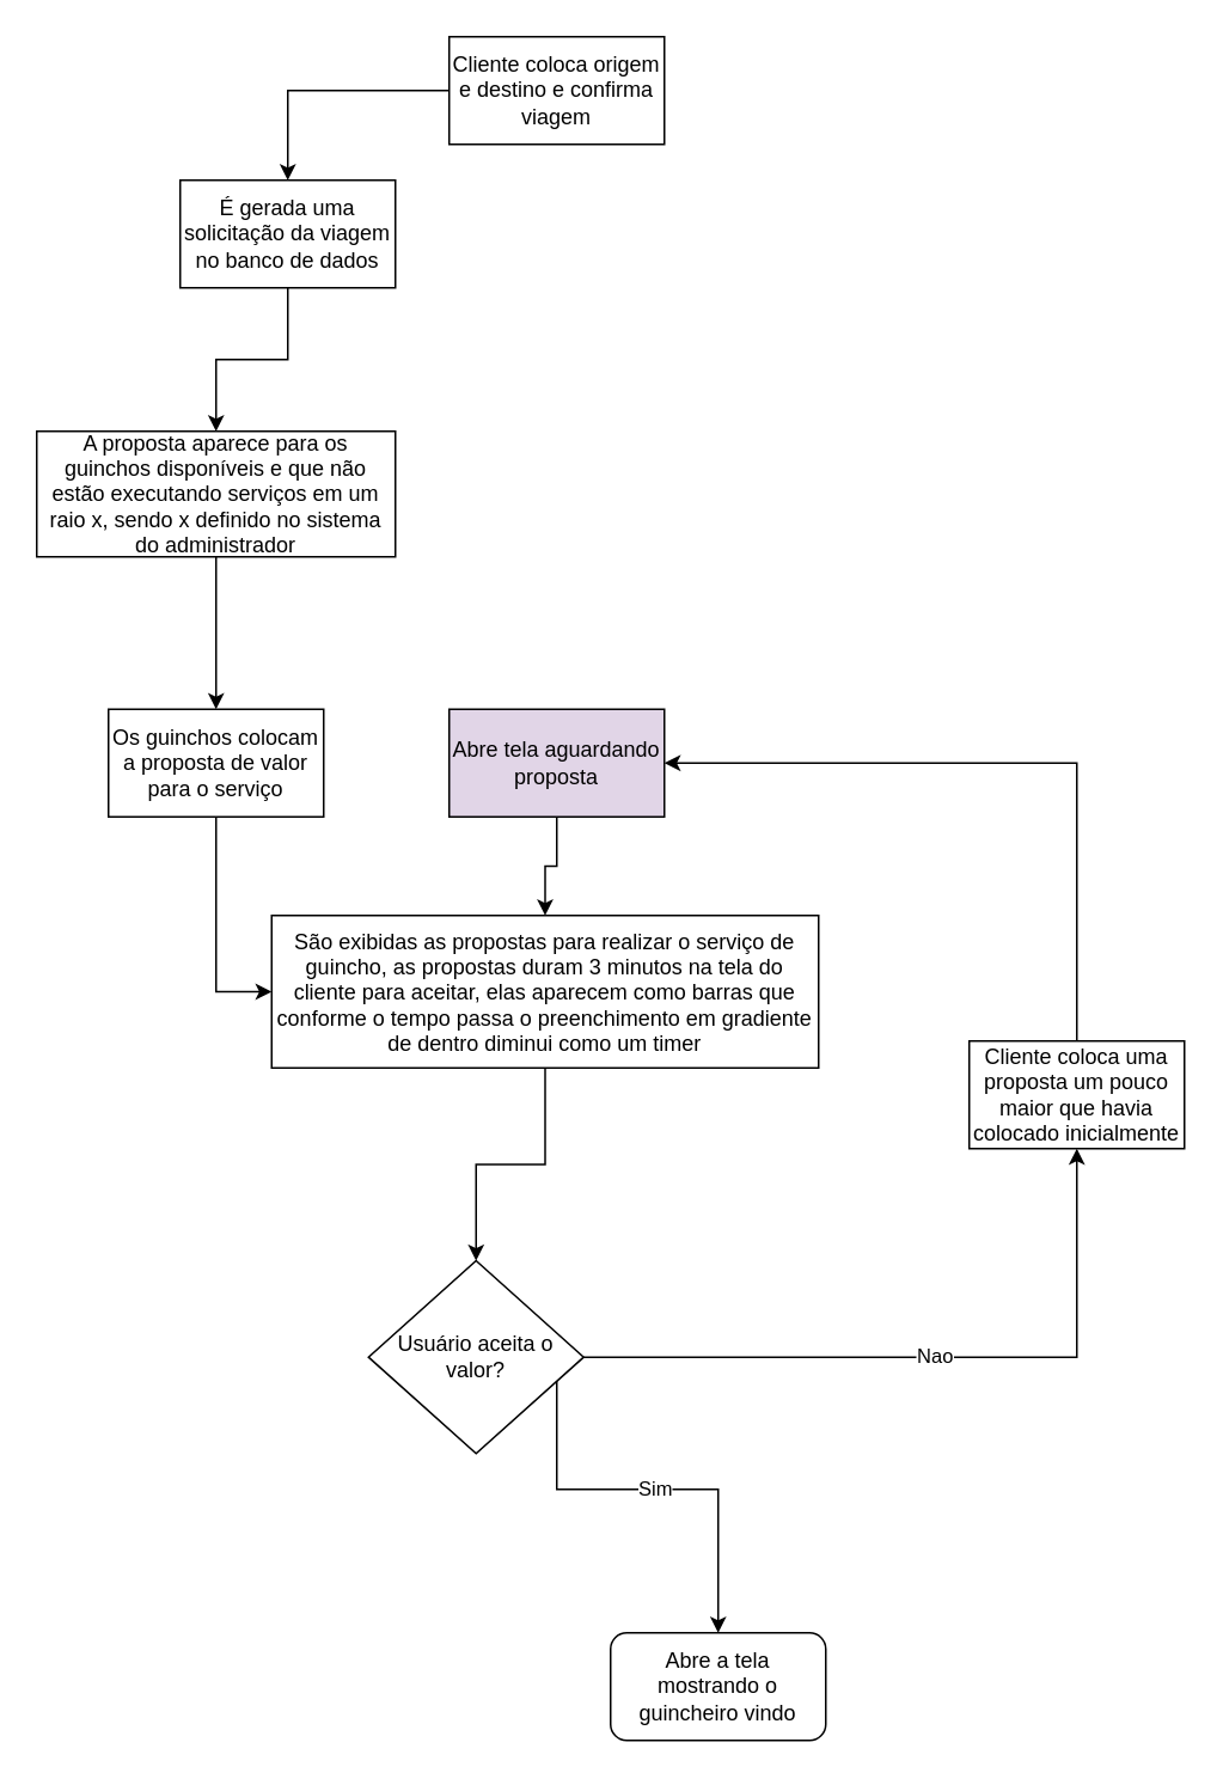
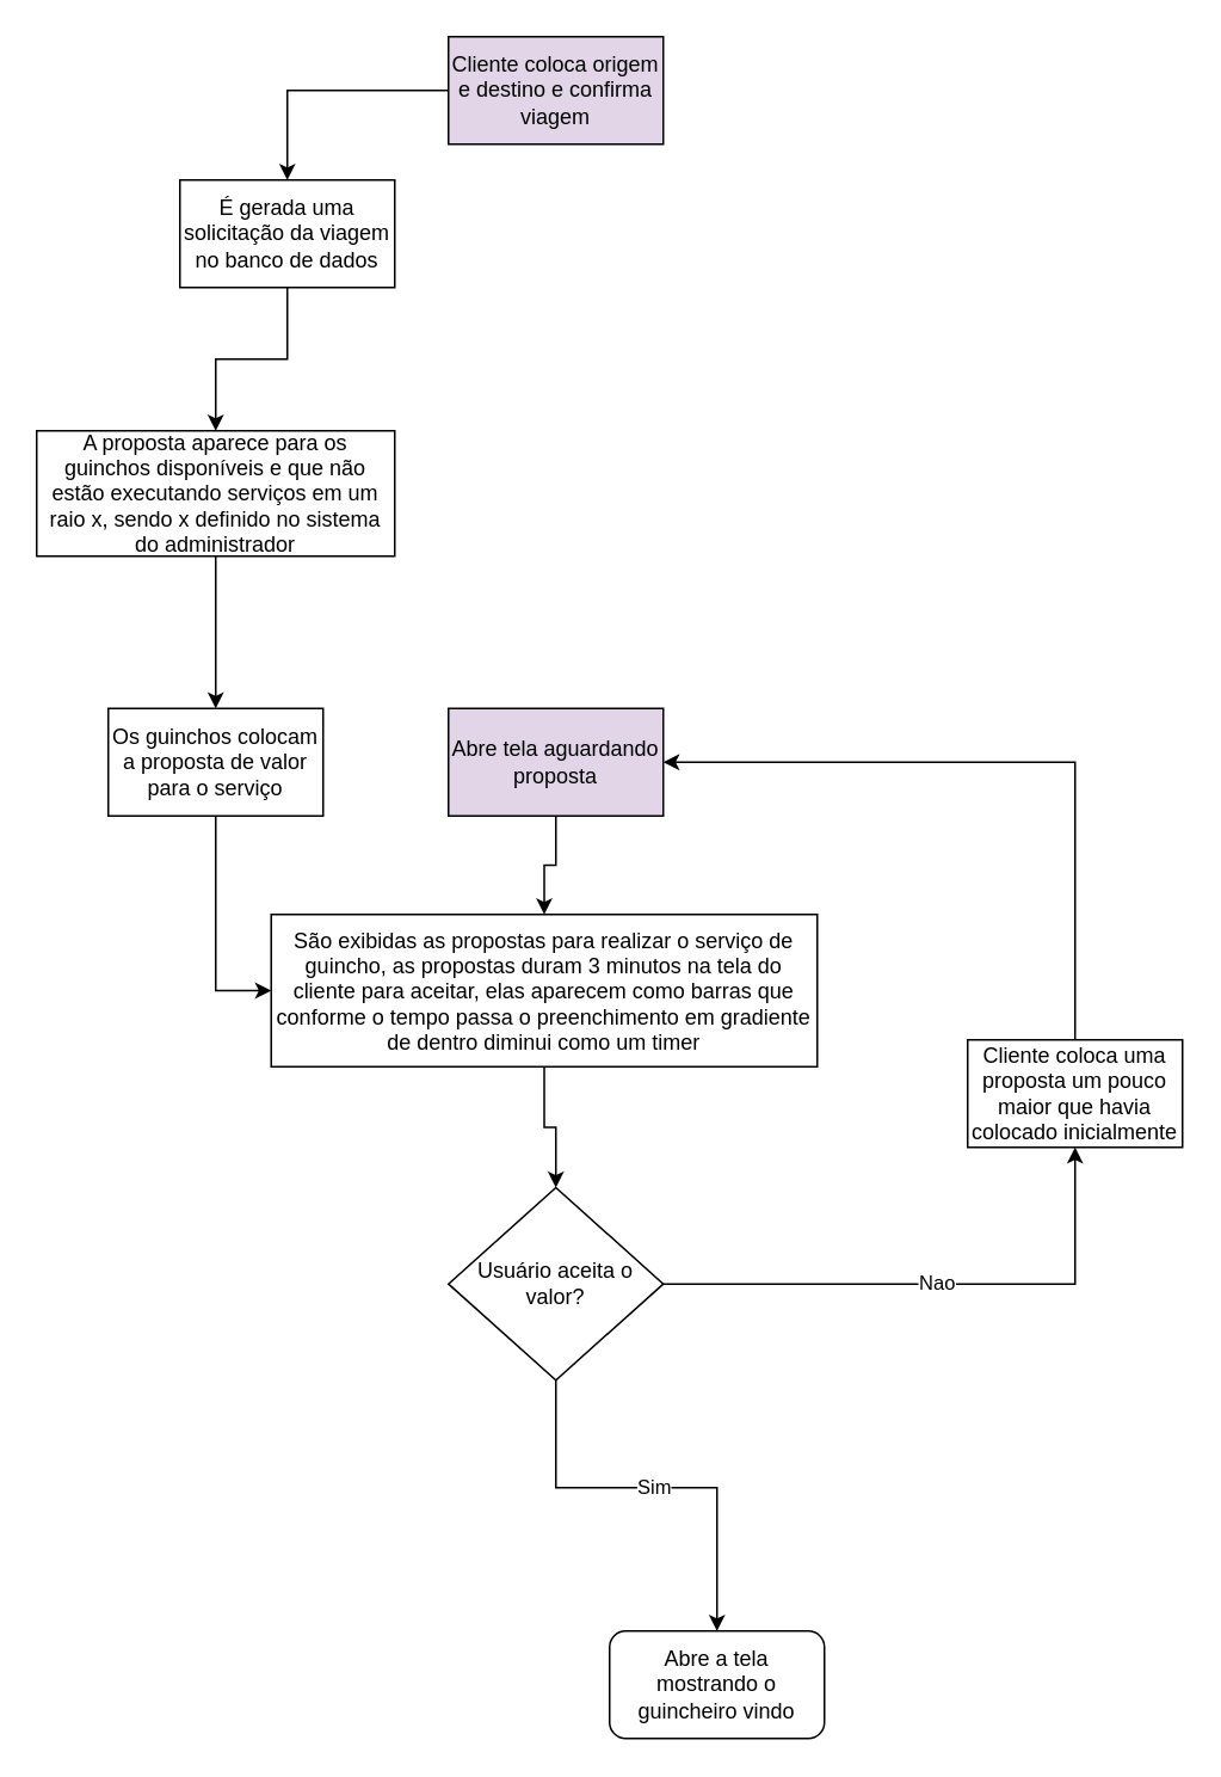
  <mxCell id="0" />
  <mxCell id="1" parent="0" />
  <mxCell id="2" style="edgeStyle=orthogonalEdgeStyle;rounded=0;orthogonalLoop=1;jettySize=auto;html=1;entryX=0.5;entryY=0;entryDx=0;entryDy=0;" edge="1" parent="1" source="3" target="7"><mxGeometry relative="1" as="geometry" /></mxCell>
- <mxCell id="3" value="Cliente coloca origem e destino e confirma viagem" style="whiteSpace=wrap;html=1;rotation=0;" vertex="1" parent="1"><mxGeometry x="250" y="20" width="120" height="60" as="geometry" /></mxCell>
+ <mxCell id="3" value="Cliente coloca origem e destino e confirma viagem" style="whiteSpace=wrap;html=1;rotation=0;fillColor=#e1d5e7;" vertex="1" parent="1"><mxGeometry x="250" y="20" width="120" height="60" as="geometry" /></mxCell>
  <mxCell id="4" value="" style="edgeStyle=orthogonalEdgeStyle;rounded=0;orthogonalLoop=1;jettySize=auto;html=1;" edge="1" parent="1" source="5" target="13"><mxGeometry relative="1" as="geometry" /></mxCell>
  <mxCell id="5" value="Abre tela aguardando proposta" style="whiteSpace=wrap;html=1;fillColor=#e1d5e7;" vertex="1" parent="1"><mxGeometry x="250" y="395" width="120" height="60" as="geometry" /></mxCell>
  <mxCell id="6" value="" style="edgeStyle=orthogonalEdgeStyle;rounded=0;orthogonalLoop=1;jettySize=auto;html=1;" edge="1" parent="1" source="7" target="9"><mxGeometry relative="1" as="geometry" /></mxCell>
  <mxCell id="7" value="É gerada uma solicitação da viagem no banco de dados" style="whiteSpace=wrap;html=1;" vertex="1" parent="1"><mxGeometry x="100" y="100" width="120" height="60" as="geometry" /></mxCell>
  <mxCell id="8" value="" style="edgeStyle=orthogonalEdgeStyle;rounded=0;orthogonalLoop=1;jettySize=auto;html=1;" edge="1" parent="1" source="9" target="11"><mxGeometry relative="1" as="geometry" /></mxCell>
  <mxCell id="9" value="A proposta aparece para os guinchos disponíveis e que não estão executando serviços em um raio x, sendo x definido no sistema do administrador" style="whiteSpace=wrap;html=1;" vertex="1" parent="1"><mxGeometry x="20" y="240" width="200" height="70" as="geometry" /></mxCell>
  <mxCell id="10" style="edgeStyle=orthogonalEdgeStyle;rounded=0;orthogonalLoop=1;jettySize=auto;html=1;entryX=0;entryY=0.5;entryDx=0;entryDy=0;" edge="1" parent="1" source="11" target="13"><mxGeometry relative="1" as="geometry" /></mxCell>
  <mxCell id="11" value="Os guinchos colocam a proposta de valor para o serviço" style="whiteSpace=wrap;html=1;" vertex="1" parent="1"><mxGeometry x="60" y="395" width="120" height="60" as="geometry" /></mxCell>
  <mxCell id="12" value="" style="edgeStyle=orthogonalEdgeStyle;rounded=0;orthogonalLoop=1;jettySize=auto;html=1;" edge="1" parent="1" source="13" target="16"><mxGeometry relative="1" as="geometry" /></mxCell>
  <mxCell id="13" value="São exibidas as propostas para realizar o serviço de guincho, as propostas duram 3 minutos na tela do cliente para aceitar, elas aparecem como barras que conforme o tempo passa o preenchimento em gradiente de dentro diminui como um timer" style="whiteSpace=wrap;html=1;" vertex="1" parent="1"><mxGeometry x="151" y="510" width="305" height="85" as="geometry" /></mxCell>
  <mxCell id="14" value="Sim" style="edgeStyle=orthogonalEdgeStyle;rounded=0;orthogonalLoop=1;jettySize=auto;html=1;" edge="1" parent="1" source="16" target="17"><mxGeometry relative="1" as="geometry"><Array as="points"><mxPoint x="310" y="830" /><mxPoint x="400" y="830" /></Array></mxGeometry></mxCell>
  <mxCell id="15" value="Nao" style="edgeStyle=orthogonalEdgeStyle;rounded=0;orthogonalLoop=1;jettySize=auto;html=1;" edge="1" parent="1" source="16" target="19"><mxGeometry relative="1" as="geometry" /></mxCell>
- <mxCell id="16" value="Usuário aceita o valor?" style="rhombus;whiteSpace=wrap;html=1;" vertex="1" parent="1"><mxGeometry x="205" y="702.5" width="120" height="107.5" as="geometry" /></mxCell>
+ <mxCell id="16" value="Usuário aceita o valor?" style="rhombus;whiteSpace=wrap;html=1;" vertex="1" parent="1"><mxGeometry x="250" y="662.5" width="120" height="107.5" as="geometry" /></mxCell>
  <mxCell id="17" value="Abre a tela mostrando o guincheiro vindo" style="whiteSpace=wrap;html=1;rounded=1;" vertex="1" parent="1"><mxGeometry x="340" y="910" width="120" height="60" as="geometry" /></mxCell>
  <mxCell id="18" style="edgeStyle=orthogonalEdgeStyle;rounded=0;orthogonalLoop=1;jettySize=auto;html=1;entryX=1;entryY=0.5;entryDx=0;entryDy=0;" edge="1" parent="1" source="19" target="5"><mxGeometry relative="1" as="geometry"><Array as="points"><mxPoint x="600" y="425" /></Array></mxGeometry></mxCell>
  <mxCell id="19" value="Cliente coloca uma proposta um pouco maior que havia colocado inicialmente" style="whiteSpace=wrap;html=1;" vertex="1" parent="1"><mxGeometry x="540" y="580" width="120" height="60" as="geometry" /></mxCell>
